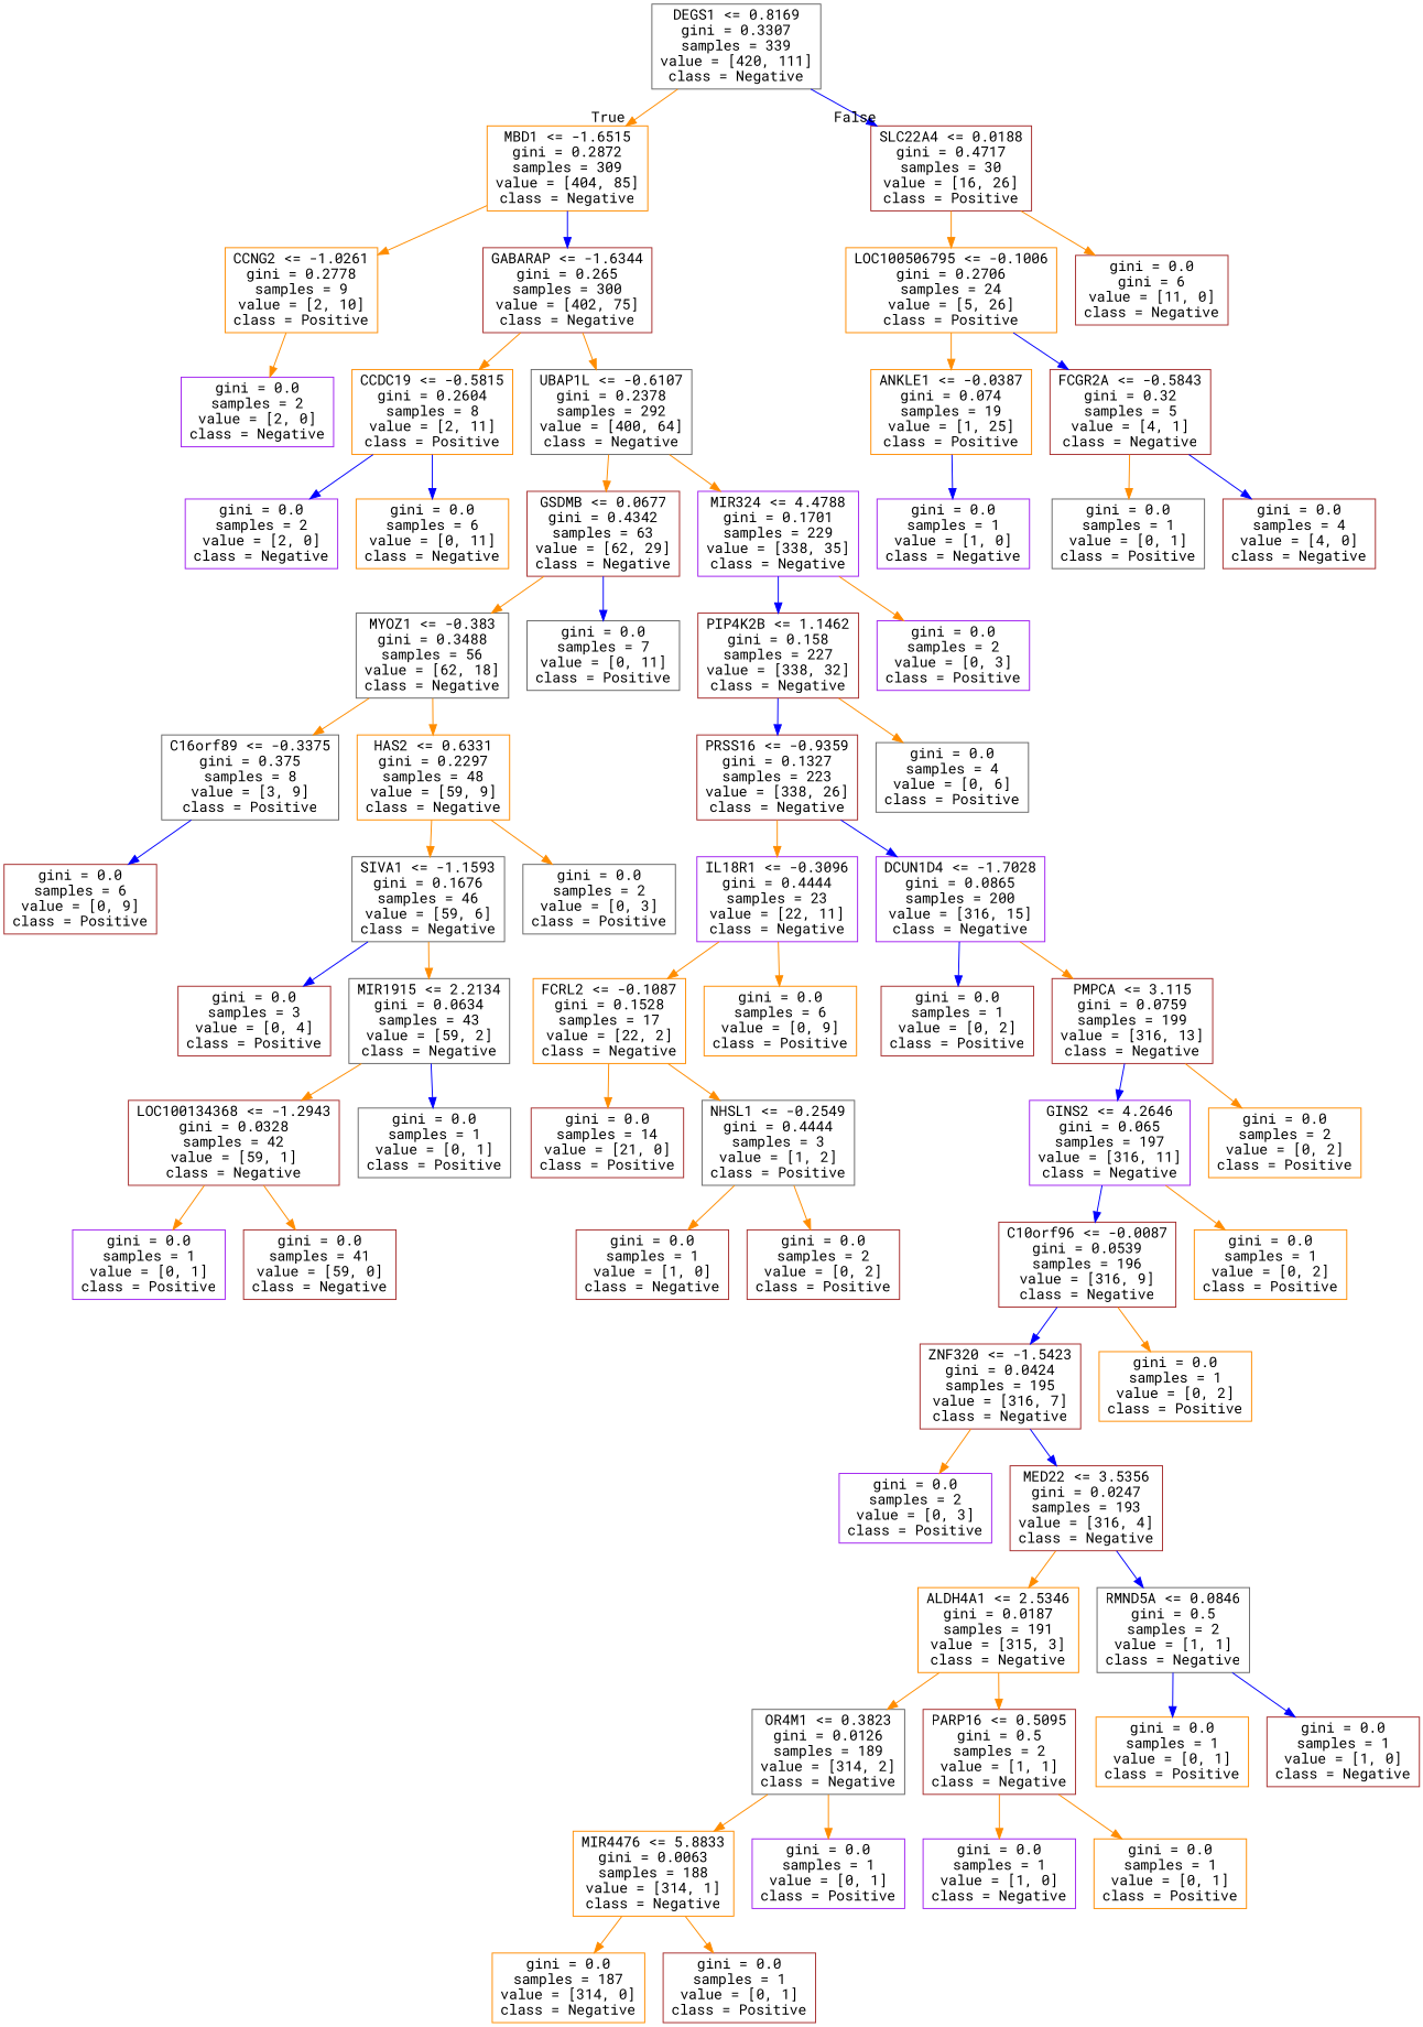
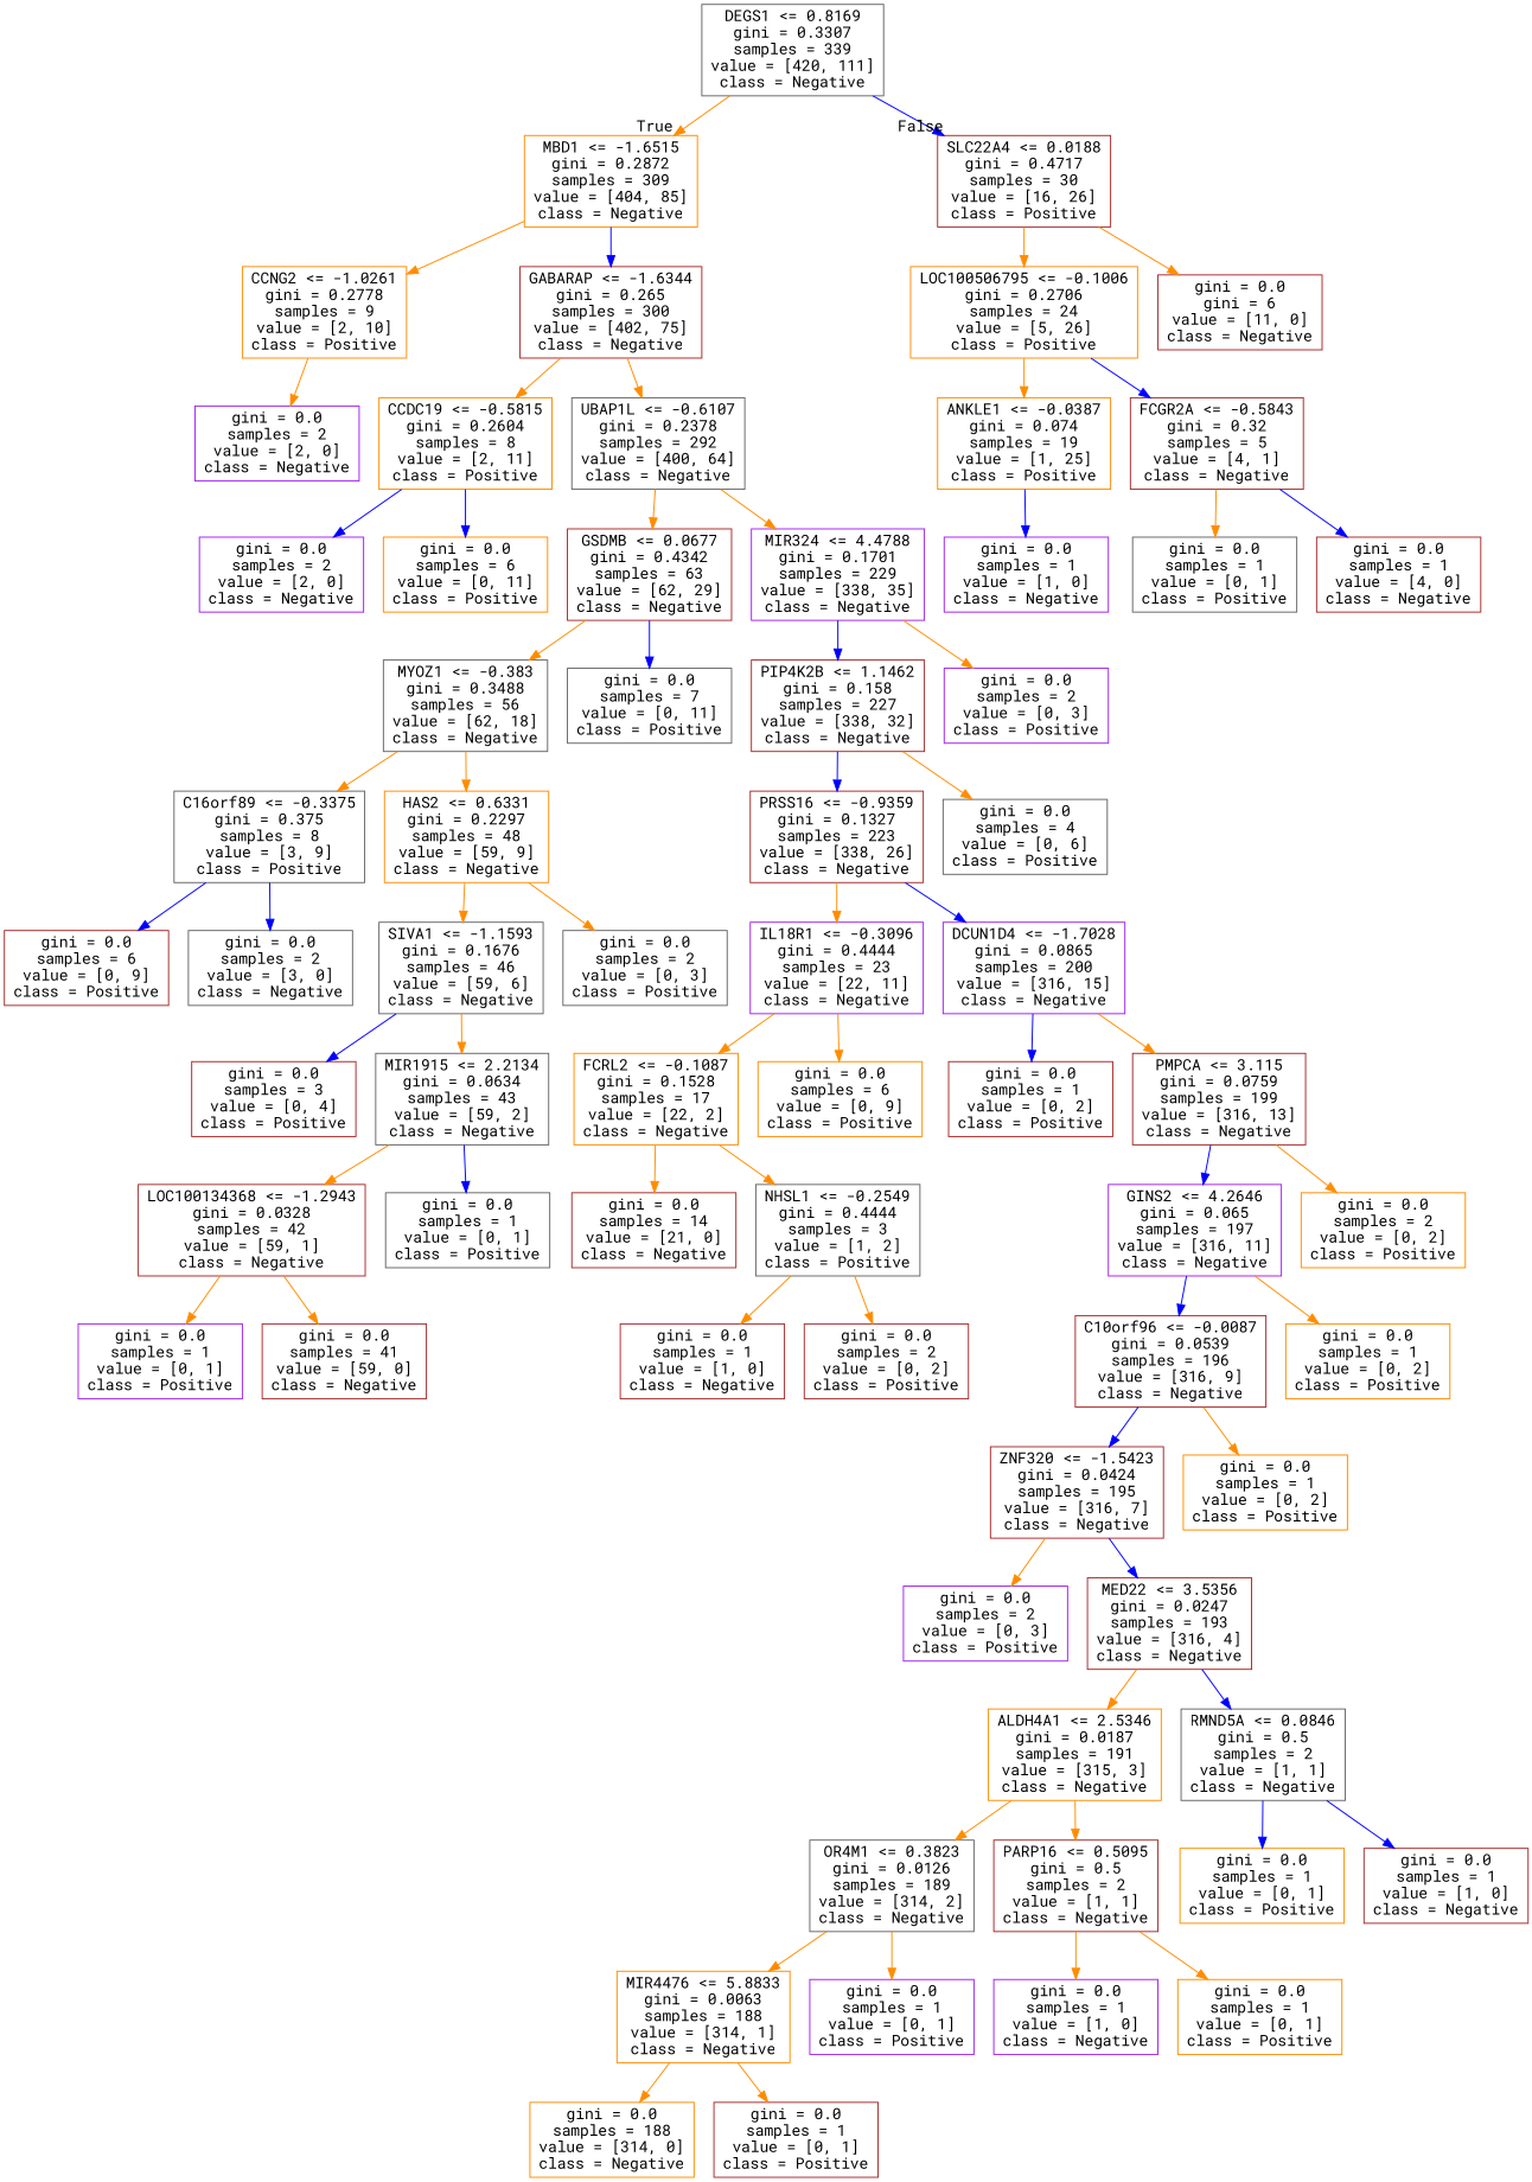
  digraph {
    fontname="Roboto Mono"
    node [color=brown fontname="Roboto Mono" shape=box]
    edge [color=darkorange fontname="Roboto Mono"]
    n1 [color=gray40 label="DEGS1 <= 0.8169\ngini = 0.3307\nsamples = 339\nvalue = [420, 111]\nclass = Negative"]
    n2 [color=darkorange label="MBD1 <= -1.6515\ngini = 0.2872\nsamples = 309\nvalue = [404, 85]\nclass = Negative"]
    n3 [label="SLC22A4 <= 0.0188\ngini = 0.4717\nsamples = 30\nvalue = [16, 26]\nclass = Positive"]
    n4 [color=darkorange label="CCNG2 <= -1.0261\ngini = 0.2778\nsamples = 9\nvalue = [2, 10]\nclass = Positive"]
    n5 [label="GABARAP <= -1.6344\ngini = 0.265\nsamples = 300\nvalue = [402, 75]\nclass = Negative"]
    n6 [color=darkorange label="LOC100506795 <= -0.1006\ngini = 0.2706\nsamples = 24\nvalue = [5, 26]\nclass = Positive"]
    n7 [label="gini = 0.0\ngini = 6\nvalue = [11, 0]\nclass = Negative"]
    n8 [color=purple label="gini = 0.0\nsamples = 2\nvalue = [2, 0]\nclass = Negative"]
    n9 [color=darkorange label="CCDC19 <= -0.5815\ngini = 0.2604\nsamples = 8\nvalue = [2, 11]\nclass = Positive"]
    n10 [color=gray40 label="UBAP1L <= -0.6107\ngini = 0.2378\nsamples = 292\nvalue = [400, 64]\nclass = Negative"]
    n11 [color=purple label="gini = 0.0\nsamples = 2\nvalue = [2, 0]\nclass = Negative"]
-   n12 [color=darkorange label="gini = 0.0\nsamples = 6\nvalue = [0, 11]\nclass = Negative"]
+   n12 [color=darkorange label="gini = 0.0\nsamples = 6\nvalue = [0, 11]\nclass = Positive"]
    n13 [label="GSDMB <= 0.0677\ngini = 0.4342\nsamples = 63\nvalue = [62, 29]\nclass = Negative"]
    n14 [color=purple label="MIR324 <= 4.4788\ngini = 0.1701\nsamples = 229\nvalue = [338, 35]\nclass = Negative"]
    n15 [color=gray40 label="MYOZ1 <= -0.383\ngini = 0.3488\nsamples = 56\nvalue = [62, 18]\nclass = Negative"]
    n16 [color=gray40 label="gini = 0.0\nsamples = 7\nvalue = [0, 11]\nclass = Positive"]
    n17 [label="PIP4K2B <= 1.1462\ngini = 0.158\nsamples = 227\nvalue = [338, 32]\nclass = Negative"]
    n18 [color=purple label="gini = 0.0\nsamples = 2\nvalue = [0, 3]\nclass = Positive"]
    n19 [color=gray40 label="C16orf89 <= -0.3375\ngini = 0.375\nsamples = 8\nvalue = [3, 9]\nclass = Positive"]
    n20 [color=darkorange label="HAS2 <= 0.6331\ngini = 0.2297\nsamples = 48\nvalue = [59, 9]\nclass = Negative"]
    n21 [label="gini = 0.0\nsamples = 6\nvalue = [0, 9]\nclass = Positive"]
+   n22 [color=gray40 label="gini = 0.0\nsamples = 2\nvalue = [3, 0]\nclass = Negative"]
    n23 [color=gray40 label="SIVA1 <= -1.1593\ngini = 0.1676\nsamples = 46\nvalue = [59, 6]\nclass = Negative"]
    n24 [color=gray40 label="gini = 0.0\nsamples = 2\nvalue = [0, 3]\nclass = Positive"]
    n25 [label="gini = 0.0\nsamples = 3\nvalue = [0, 4]\nclass = Positive"]
    n26 [color=gray40 label="MIR1915 <= 2.2134\ngini = 0.0634\nsamples = 43\nvalue = [59, 2]\nclass = Negative"]
    n27 [label="LOC100134368 <= -1.2943\ngini = 0.0328\nsamples = 42\nvalue = [59, 1]\nclass = Negative"]
    n28 [color=gray40 label="gini = 0.0\nsamples = 1\nvalue = [0, 1]\nclass = Positive"]
    n29 [color=purple label="gini = 0.0\nsamples = 1\nvalue = [0, 1]\nclass = Positive"]
    n30 [label="gini = 0.0\nsamples = 41\nvalue = [59, 0]\nclass = Negative"]
    n31 [label="PRSS16 <= -0.9359\ngini = 0.1327\nsamples = 223\nvalue = [338, 26]\nclass = Negative"]
    n32 [color=gray40 label="gini = 0.0\nsamples = 4\nvalue = [0, 6]\nclass = Positive"]
    n33 [color=purple label="IL18R1 <= -0.3096\ngini = 0.4444\nsamples = 23\nvalue = [22, 11]\nclass = Negative"]
    n34 [color=purple label="DCUN1D4 <= -1.7028\ngini = 0.0865\nsamples = 200\nvalue = [316, 15]\nclass = Negative"]
    n35 [color=darkorange label="FCRL2 <= -0.1087\ngini = 0.1528\nsamples = 17\nvalue = [22, 2]\nclass = Negative"]
    n36 [color=darkorange label="gini = 0.0\nsamples = 6\nvalue = [0, 9]\nclass = Positive"]
    n37 [label="gini = 0.0\nsamples = 1\nvalue = [0, 2]\nclass = Positive"]
    n38 [label="PMPCA <= 3.115\ngini = 0.0759\nsamples = 199\nvalue = [316, 13]\nclass = Negative"]
-   n39 [label="gini = 0.0\nsamples = 14\nvalue = [21, 0]\nclass = Positive"]
+   n39 [label="gini = 0.0\nsamples = 14\nvalue = [21, 0]\nclass = Negative"]
    n40 [color=gray40 label="NHSL1 <= -0.2549\ngini = 0.4444\nsamples = 3\nvalue = [1, 2]\nclass = Positive"]
    n41 [label="gini = 0.0\nsamples = 1\nvalue = [1, 0]\nclass = Negative"]
    n42 [label="gini = 0.0\nsamples = 2\nvalue = [0, 2]\nclass = Positive"]
    n43 [color=purple label="GINS2 <= 4.2646\ngini = 0.065\nsamples = 197\nvalue = [316, 11]\nclass = Negative"]
    n44 [color=darkorange label="gini = 0.0\nsamples = 2\nvalue = [0, 2]\nclass = Positive"]
    n45 [label="C10orf96 <= -0.0087\ngini = 0.0539\nsamples = 196\nvalue = [316, 9]\nclass = Negative"]
    n46 [color=darkorange label="gini = 0.0\nsamples = 1\nvalue = [0, 2]\nclass = Positive"]
    n47 [label="ZNF320 <= -1.5423\ngini = 0.0424\nsamples = 195\nvalue = [316, 7]\nclass = Negative"]
    n48 [color=darkorange label="gini = 0.0\nsamples = 1\nvalue = [0, 2]\nclass = Positive"]
    n49 [color=purple label="gini = 0.0\nsamples = 2\nvalue = [0, 3]\nclass = Positive"]
    n50 [label="MED22 <= 3.5356\ngini = 0.0247\nsamples = 193\nvalue = [316, 4]\nclass = Negative"]
    n51 [color=darkorange label="ALDH4A1 <= 2.5346\ngini = 0.0187\nsamples = 191\nvalue = [315, 3]\nclass = Negative"]
    n52 [color=gray40 label="RMND5A <= 0.0846\ngini = 0.5\nsamples = 2\nvalue = [1, 1]\nclass = Negative"]
    n53 [color=gray40 label="OR4M1 <= 0.3823\ngini = 0.0126\nsamples = 189\nvalue = [314, 2]\nclass = Negative"]
    n54 [label="PARP16 <= 0.5095\ngini = 0.5\nsamples = 2\nvalue = [1, 1]\nclass = Negative"]
    n55 [color=darkorange label="gini = 0.0\nsamples = 1\nvalue = [0, 1]\nclass = Positive"]
    n56 [label="gini = 0.0\nsamples = 1\nvalue = [1, 0]\nclass = Negative"]
    n57 [color=darkorange label="MIR4476 <= 5.8833\ngini = 0.0063\nsamples = 188\nvalue = [314, 1]\nclass = Negative"]
    n58 [color=purple label="gini = 0.0\nsamples = 1\nvalue = [0, 1]\nclass = Positive"]
    n59 [color=purple label="gini = 0.0\nsamples = 1\nvalue = [1, 0]\nclass = Negative"]
    n60 [color=darkorange label="gini = 0.0\nsamples = 1\nvalue = [0, 1]\nclass = Positive"]
-   n61 [color=darkorange label="gini = 0.0\nsamples = 187\nvalue = [314, 0]\nclass = Negative"]
+   n61 [color=darkorange label="gini = 0.0\nsamples = 188\nvalue = [314, 0]\nclass = Negative"]
    n62 [label="gini = 0.0\nsamples = 1\nvalue = [0, 1]\nclass = Positive"]
    n63 [color=darkorange label="ANKLE1 <= -0.0387\ngini = 0.074\nsamples = 19\nvalue = [1, 25]\nclass = Positive"]
    n64 [label="FCGR2A <= -0.5843\ngini = 0.32\nsamples = 5\nvalue = [4, 1]\nclass = Negative"]
    n65 [color=purple label="gini = 0.0\nsamples = 1\nvalue = [1, 0]\nclass = Negative"]
    n66 [color=gray40 label="gini = 0.0\nsamples = 1\nvalue = [0, 1]\nclass = Positive"]
-   n67 [label="gini = 0.0\nsamples = 4\nvalue = [4, 0]\nclass = Negative"]
+   n67 [label="gini = 0.0\nsamples = 1\nvalue = [4, 0]\nclass = Negative"]
    n1 -> n2 [headlabel=True labelangle=45 labeldistance=2.5]
    n1 -> n3 [color=blue headlabel=False labelangle=-45 labeldistance=2.5]
    n2 -> n4
    n2 -> n5 [color=blue]
    n3 -> n6
    n3 -> n7
    n4 -> n8
    n5 -> n9
    n5 -> n10
    n6 -> n63
    n6 -> n64 [color=blue]
    n9 -> n11 [color=blue]
    n9 -> n12 [color=blue]
    n10 -> n13
    n10 -> n14
    n13 -> n15
    n13 -> n16 [color=blue]
    n14 -> n17 [color=blue]
    n14 -> n18
    n15 -> n19
    n15 -> n20
    n17 -> n31 [color=blue]
    n17 -> n32
    n19 -> n21 [color=blue]
+   n19 -> n22 [color=blue]
    n20 -> n23
    n20 -> n24
    n23 -> n25 [color=blue]
    n23 -> n26
    n26 -> n27
    n26 -> n28 [color=blue]
    n27 -> n29
    n27 -> n30
    n31 -> n33
    n31 -> n34 [color=blue]
    n33 -> n35
    n33 -> n36
    n34 -> n37 [color=blue]
    n34 -> n38
    n35 -> n39
    n35 -> n40
    n38 -> n43 [color=blue]
    n38 -> n44
    n40 -> n41
    n40 -> n42
    n43 -> n45 [color=blue]
    n43 -> n46
    n45 -> n47 [color=blue]
    n45 -> n48
    n47 -> n49
    n47 -> n50 [color=blue]
    n50 -> n51
    n50 -> n52 [color=blue]
    n51 -> n53
    n51 -> n54
    n52 -> n55 [color=blue]
    n52 -> n56 [color=blue]
    n53 -> n57
    n53 -> n58
    n54 -> n59
    n54 -> n60
    n57 -> n61
    n57 -> n62
    n63 -> n65 [color=blue]
    n64 -> n66
    n64 -> n67 [color=blue]
  }
